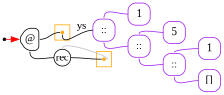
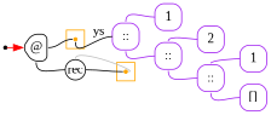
  digraph {
    labeldistance=0
    nodesep=.175
    rankdir=LR
    ranksep=.175
    fontname="Liberation Serif"
    node [color=purple fixedsize=true orientation=90 shape=square fontname="Liberation Serif" style=rounded]
    edge [arrowhead=none arrowtail=none headport=w tailport=s fontname="Liberation Serif" color=purple]
    ndcluster_nd46 [color=orange shape=point style=""]
    ndcluster_nd174 [color=orange shape=point style=""]
    nd1 [shape=point color="" orientation="" style=""]
    n4 [color="#000000" height=.4 label="@" shape=house width=.4]
    n5 [height=.4 label=1 width=.4]
-   n6 [height=.4 label=5 width=.4]
+   n6 [height=.4 label=2 width=.4]
    n7 [height=.4 label=1 width=.4]
    n8 [height=.4 label="[]" width=.4]
    n9 [height=.4 label="::" width=.4]
    n10 [height=.4 label="::" width=.4]
    n11 [height=.4 label="::" width=.4]
    n12 [color="#000000" height=.3 label=rec shape=circle width=.3 orientation=""]
    subgraph cluster_1 {
      color=orange
      style=fill
      ndcluster_nd46
    }
    subgraph cluster_2 {
      color=orange
      style=fill
      ndcluster_nd174
    }
    ndcluster_nd46 -> n11 [label=ys color=""]
    nd1 -> n4 [arrowhead=normal color=red tailport=e]
    n4 -> ndcluster_nd46 [tailport=e color=""]
    n4 -> n12 [color=""]
    n9 -> n7 [tailport=n]
    n9 -> n8
    n10 -> n6 [tailport=n]
    n10 -> n9
    n11 -> n5 [tailport=n]
    n11 -> n10
    n12 -> ndcluster_nd174 [color=grey dir=back headport=e tailport=n]
    n12 -> ndcluster_nd174 [tailport=e color=""]
  }
